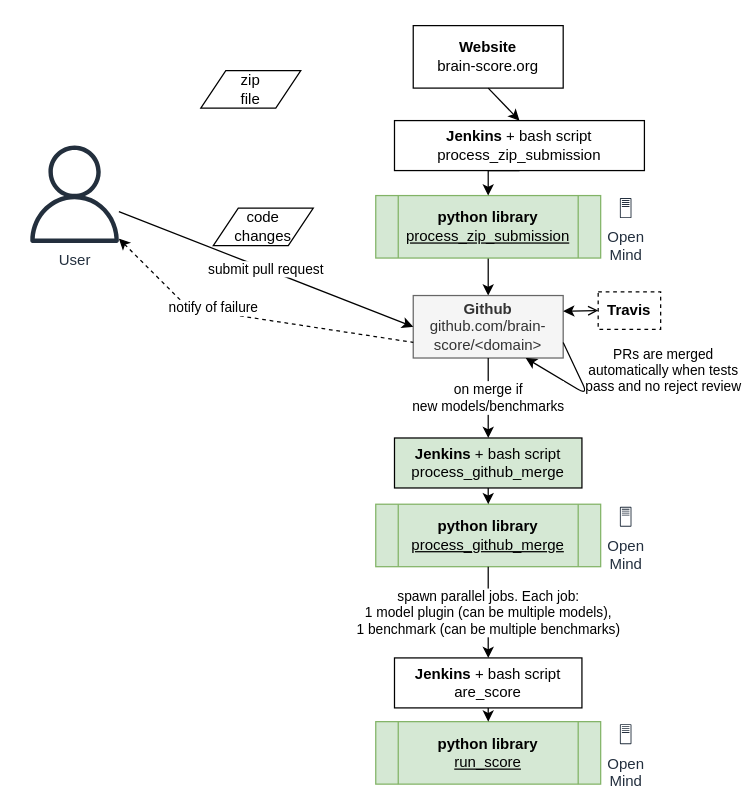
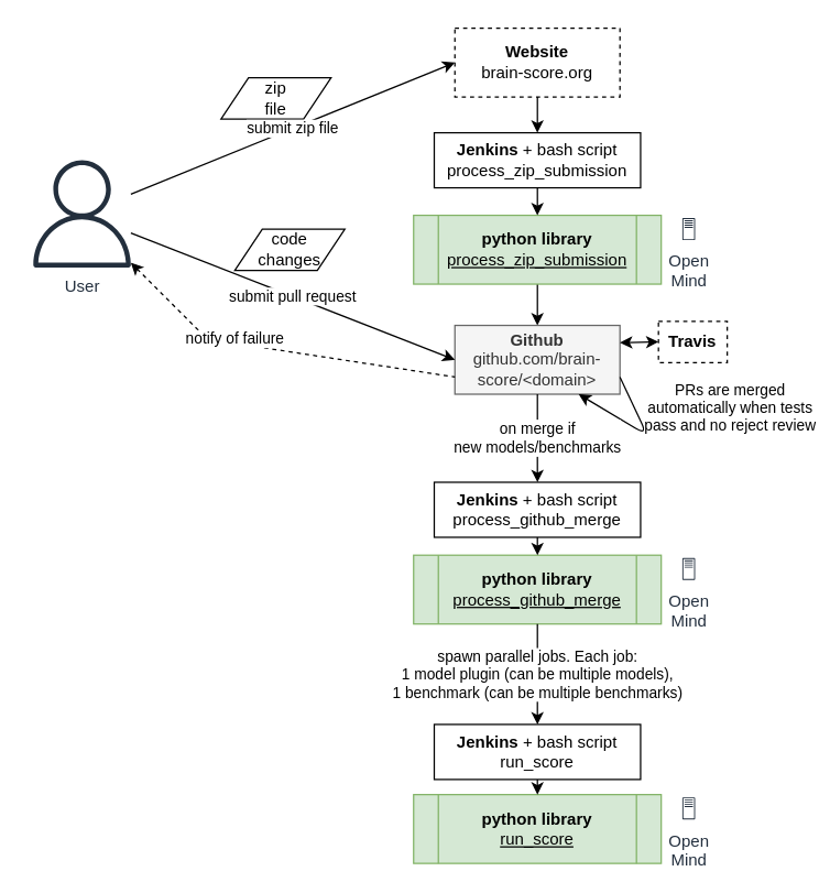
  <mxCell id="0" />
  <mxCell id="1" parent="0" />
  <mxCell id="2" value="User" style="sketch=0;outlineConnect=0;fontColor=#232F3E;gradientColor=none;fillColor=#232F3D;strokeColor=none;dashed=0;verticalLabelPosition=bottom;verticalAlign=top;align=center;html=1;fontSize=12;fontStyle=0;aspect=fixed;pointerEvents=1;shape=mxgraph.aws4.user;" vertex="1" parent="1"><mxGeometry x="20" y="116" width="78" height="78" as="geometry" /></mxCell>
  <mxCell id="3" value="zip&lt;br&gt;file" style="shape=parallelogram;perimeter=parallelogramPerimeter;whiteSpace=wrap;html=1;fixedSize=1;" vertex="1" parent="1"><mxGeometry x="160" y="56" width="80" height="30" as="geometry" /></mxCell>
  <mxCell id="4" value="" style="edgeStyle=orthogonalEdgeStyle;rounded=0;orthogonalLoop=1;jettySize=auto;html=1;startArrow=none;exitX=0.5;exitY=1;exitDx=0;exitDy=0;" edge="1" parent="1" source="8" target="7"><mxGeometry relative="1" as="geometry" /></mxCell>
- <mxCell id="5" value="&lt;b&gt;Website&lt;/b&gt;&lt;div&gt;brain-score.org&lt;/div&gt;" style="rounded=0;whiteSpace=wrap;html=1;" vertex="1" parent="1"><mxGeometry x="330" y="20" width="120" height="50" as="geometry" /></mxCell>
+ <mxCell id="5" value="&lt;b&gt;Website&lt;/b&gt;&lt;div&gt;brain-score.org&lt;/div&gt;" style="rounded=0;whiteSpace=wrap;html=1;dashed=1;" vertex="1" parent="1"><mxGeometry x="330" y="20" width="120" height="50" as="geometry" /></mxCell>
+ <mxCell id="6" value="submit zip file" style="endArrow=classic;html=1;rounded=0;entryX=0;entryY=0.5;entryDx=0;entryDy=0;" edge="1" parent="1" source="2" target="5"><mxGeometry width="50" height="50" relative="1" as="geometry"><mxPoint x="160" y="196" as="sourcePoint" /><mxPoint x="210" y="146" as="targetPoint" /></mxGeometry></mxCell>
  <mxCell id="7" value="&lt;b&gt;Github&lt;/b&gt;&lt;div&gt;github.com/brain-score/&amp;lt;domain&amp;gt;&lt;/div&gt;" style="rounded=0;whiteSpace=wrap;html=1;fillColor=#f5f5f5;fontColor=#333333;strokeColor=#666666;" vertex="1" parent="1"><mxGeometry x="330" y="236" width="120" height="50" as="geometry" /></mxCell>
  <mxCell id="8" value="&lt;div&gt;&lt;b&gt;python library&lt;/b&gt;&lt;/div&gt;&lt;div&gt;&lt;u&gt;process_zip_submission&lt;/u&gt;&lt;br&gt;&lt;/div&gt;" style="shape=process;whiteSpace=wrap;html=1;backgroundOutline=1;fillColor=#d5e8d4;strokeColor=#82b366;" vertex="1" parent="1"><mxGeometry x="300" y="156" width="180" height="50" as="geometry" /></mxCell>
- <mxCell id="9" value="&lt;div&gt;&lt;b&gt;Jenkins&lt;/b&gt; + bash script&lt;b&gt;&lt;br&gt;&lt;/b&gt;&lt;/div&gt;&lt;div&gt;process_zip_submission&lt;br&gt;&lt;/div&gt;" style="rounded=0;whiteSpace=wrap;html=1;" vertex="1" parent="1"><mxGeometry x="315" y="96" width="200" height="40" as="geometry" /></mxCell>
+ <mxCell id="9" value="&lt;div&gt;&lt;b&gt;Jenkins&lt;/b&gt; + bash script&lt;b&gt;&lt;br&gt;&lt;/b&gt;&lt;/div&gt;&lt;div&gt;process_zip_submission&lt;br&gt;&lt;/div&gt;" style="rounded=0;whiteSpace=wrap;html=1;" vertex="1" parent="1"><mxGeometry x="315" y="96" width="150" height="40" as="geometry" /></mxCell>
  <mxCell id="10" value="" style="endArrow=classic;html=1;rounded=0;exitX=0.5;exitY=1;exitDx=0;exitDy=0;entryX=0.5;entryY=0;entryDx=0;entryDy=0;" edge="1" parent="1" source="5" target="9"><mxGeometry width="50" height="50" relative="1" as="geometry"><mxPoint x="360" y="176" as="sourcePoint" /><mxPoint x="410" y="126" as="targetPoint" /></mxGeometry></mxCell>
  <mxCell id="11" value="" style="edgeStyle=orthogonalEdgeStyle;rounded=0;orthogonalLoop=1;jettySize=auto;html=1;startArrow=none;exitX=0.5;exitY=1;exitDx=0;exitDy=0;" edge="1" parent="1" source="9"><mxGeometry relative="1" as="geometry"><mxPoint x="400" y="216" as="sourcePoint" /><mxPoint x="390" y="156" as="targetPoint" /></mxGeometry></mxCell>
  <mxCell id="12" value="Open&lt;br&gt;Mind" style="sketch=0;outlineConnect=0;fontColor=#232F3E;gradientColor=none;strokeColor=#232F3E;fillColor=#ffffff;dashed=0;verticalLabelPosition=bottom;verticalAlign=top;align=center;html=1;fontSize=12;fontStyle=0;aspect=fixed;shape=mxgraph.aws4.resourceIcon;resIcon=mxgraph.aws4.traditional_server;" vertex="1" parent="1"><mxGeometry x="490" y="156" width="20" height="20" as="geometry" /></mxCell>
  <mxCell id="13" value="&lt;b&gt;Travis&lt;/b&gt;" style="rounded=0;whiteSpace=wrap;html=1;dashed=1;" vertex="1" parent="1"><mxGeometry x="478" y="233" width="50" height="30" as="geometry" /></mxCell>
- <mxCell id="14" value="" style="endArrow=open;startArrow=classic;html=1;rounded=0;entryX=0;entryY=0.5;entryDx=0;entryDy=0;exitX=1;exitY=0.25;exitDx=0;exitDy=0;" edge="1" parent="1" source="7" target="13"><mxGeometry width="50" height="50" relative="1" as="geometry"><mxPoint x="440" y="366" as="sourcePoint" /><mxPoint x="490" y="316" as="targetPoint" /></mxGeometry></mxCell>
+ <mxCell id="14" value="" style="endArrow=classic;startArrow=classic;html=1;rounded=0;entryX=0;entryY=0.5;entryDx=0;entryDy=0;exitX=1;exitY=0.25;exitDx=0;exitDy=0;" edge="1" parent="1" source="7" target="13"><mxGeometry width="50" height="50" relative="1" as="geometry"><mxPoint x="440" y="366" as="sourcePoint" /><mxPoint x="490" y="316" as="targetPoint" /></mxGeometry></mxCell>
  <mxCell id="15" value="PRs are merged &lt;br&gt;automatically when tests &lt;br&gt;pass and no reject review" style="endArrow=classic;html=1;rounded=1;exitX=1;exitY=0.75;exitDx=0;exitDy=0;entryX=0.75;entryY=1;entryDx=0;entryDy=0;" edge="1" parent="1" source="7" target="7"><mxGeometry x="-0.108" y="-63" width="50" height="50" relative="1" as="geometry"><mxPoint x="480" y="366" as="sourcePoint" /><mxPoint x="530" y="316" as="targetPoint" /><Array as="points"><mxPoint x="470" y="316" /></Array><mxPoint x="28" y="34" as="offset" /></mxGeometry></mxCell>
  <mxCell id="16" value="submit pull request" style="endArrow=classic;html=1;rounded=0;entryX=0;entryY=0.5;entryDx=0;entryDy=0;" edge="1" parent="1" source="2" target="7"><mxGeometry width="50" height="50" relative="1" as="geometry"><mxPoint x="104.455" y="150.609" as="sourcePoint" /><mxPoint x="340" y="55" as="targetPoint" /></mxGeometry></mxCell>
  <mxCell id="17" value="code &lt;br&gt;changes" style="shape=parallelogram;perimeter=parallelogramPerimeter;whiteSpace=wrap;html=1;fixedSize=1;" vertex="1" parent="1"><mxGeometry x="170" y="166" width="80" height="30" as="geometry" /></mxCell>
  <mxCell id="18" value="notify of failure" style="endArrow=none;dashed=1;html=1;rounded=0;startArrow=classic;startFill=1;entryX=0;entryY=0.75;entryDx=0;entryDy=0;" edge="1" parent="1" source="2" target="7"><mxGeometry x="-0.245" y="3" width="50" height="50" relative="1" as="geometry"><mxPoint x="130" y="346" as="sourcePoint" /><mxPoint x="180" y="296" as="targetPoint" /><Array as="points"><mxPoint x="150" y="246" /></Array><mxPoint as="offset" /></mxGeometry></mxCell>
  <mxCell id="19" value="&lt;div&gt;&lt;b&gt;python library&lt;/b&gt;&lt;/div&gt;&lt;div&gt;&lt;u&gt;process_github_merge&lt;/u&gt;&lt;br&gt;&lt;/div&gt;" style="shape=process;whiteSpace=wrap;html=1;backgroundOutline=1;fillColor=#d5e8d4;strokeColor=#82b366;" vertex="1" parent="1"><mxGeometry x="300" y="403" width="180" height="50" as="geometry" /></mxCell>
  <mxCell id="20" value="&lt;div&gt;&lt;b&gt;python library&lt;/b&gt;&lt;/div&gt;&lt;u&gt;run_score&lt;/u&gt;" style="shape=process;whiteSpace=wrap;html=1;backgroundOutline=1;fillColor=#d5e8d4;strokeColor=#82b366;" vertex="1" parent="1"><mxGeometry x="300" y="577" width="180" height="50" as="geometry" /></mxCell>
  <mxCell id="21" value="Open&lt;br&gt;Mind" style="sketch=0;outlineConnect=0;fontColor=#232F3E;gradientColor=none;strokeColor=#232F3E;fillColor=#ffffff;dashed=0;verticalLabelPosition=bottom;verticalAlign=top;align=center;html=1;fontSize=12;fontStyle=0;aspect=fixed;shape=mxgraph.aws4.resourceIcon;resIcon=mxgraph.aws4.traditional_server;" vertex="1" parent="1"><mxGeometry x="490" y="403" width="20" height="20" as="geometry" /></mxCell>
  <mxCell id="22" value="Open&lt;br&gt;Mind" style="sketch=0;outlineConnect=0;fontColor=#232F3E;gradientColor=none;strokeColor=#232F3E;fillColor=#ffffff;dashed=0;verticalLabelPosition=bottom;verticalAlign=top;align=center;html=1;fontSize=12;fontStyle=0;aspect=fixed;shape=mxgraph.aws4.resourceIcon;resIcon=mxgraph.aws4.traditional_server;" vertex="1" parent="1"><mxGeometry x="490" y="577" width="20" height="20" as="geometry" /></mxCell>
- <mxCell id="23" value="&lt;div&gt;&lt;b&gt;Jenkins&lt;/b&gt; + bash script&lt;b&gt;&lt;br&gt;&lt;/b&gt;&lt;/div&gt;&lt;div&gt;process_github_merge&lt;br&gt;&lt;/div&gt;" style="rounded=0;whiteSpace=wrap;html=1;fillColor=#d5e8d4;" vertex="1" parent="1"><mxGeometry x="315" y="350" width="150" height="40" as="geometry" /></mxCell>
+ <mxCell id="23" value="&lt;div&gt;&lt;b&gt;Jenkins&lt;/b&gt; + bash script&lt;b&gt;&lt;br&gt;&lt;/b&gt;&lt;/div&gt;&lt;div&gt;process_github_merge&lt;br&gt;&lt;/div&gt;" style="rounded=0;whiteSpace=wrap;html=1;" vertex="1" parent="1"><mxGeometry x="315" y="350" width="150" height="40" as="geometry" /></mxCell>
  <mxCell id="24" value="" style="edgeStyle=orthogonalEdgeStyle;rounded=0;orthogonalLoop=1;jettySize=auto;html=1;startArrow=none;entryX=0.5;entryY=0;entryDx=0;entryDy=0;exitX=0.5;exitY=1;exitDx=0;exitDy=0;" edge="1" parent="1" source="23" target="19"><mxGeometry relative="1" as="geometry"><mxPoint x="390" y="386" as="sourcePoint" /><mxPoint x="400" y="318" as="targetPoint" /></mxGeometry></mxCell>
  <mxCell id="25" value="on merge if &lt;br&gt;new models/benchmarks" style="edgeStyle=orthogonalEdgeStyle;rounded=0;orthogonalLoop=1;jettySize=auto;html=1;startArrow=none;exitX=0.5;exitY=1;exitDx=0;exitDy=0;entryX=0.5;entryY=0;entryDx=0;entryDy=0;" edge="1" parent="1" source="7" target="23"><mxGeometry relative="1" as="geometry"><mxPoint x="238" y="366" as="sourcePoint" /><mxPoint x="98" y="426" as="targetPoint" /></mxGeometry></mxCell>
- <mxCell id="26" value="&lt;div&gt;&lt;b&gt;Jenkins&lt;/b&gt; + bash script&lt;b&gt;&lt;br&gt;&lt;/b&gt;&lt;/div&gt;are_score" style="rounded=0;whiteSpace=wrap;html=1;" vertex="1" parent="1"><mxGeometry x="315" y="526" width="150" height="40" as="geometry" /></mxCell>
+ <mxCell id="26" value="&lt;div&gt;&lt;b&gt;Jenkins&lt;/b&gt; + bash script&lt;b&gt;&lt;br&gt;&lt;/b&gt;&lt;/div&gt;run_score" style="rounded=0;whiteSpace=wrap;html=1;" vertex="1" parent="1"><mxGeometry x="315" y="526" width="150" height="40" as="geometry" /></mxCell>
  <mxCell id="27" value="spawn parallel jobs. Each job:&lt;br&gt;1 model plugin (can be multiple models), &lt;br&gt;1 benchmark (can be multiple benchmarks)" style="edgeStyle=orthogonalEdgeStyle;rounded=0;orthogonalLoop=1;jettySize=auto;html=1;startArrow=none;exitX=0.5;exitY=1;exitDx=0;exitDy=0;entryX=0.5;entryY=0;entryDx=0;entryDy=0;" edge="1" parent="1" source="19" target="26"><mxGeometry relative="1" as="geometry"><mxPoint x="390" y="456" as="sourcePoint" /><mxPoint x="390" y="496" as="targetPoint" /></mxGeometry></mxCell>
  <mxCell id="28" value="" style="edgeStyle=orthogonalEdgeStyle;rounded=0;orthogonalLoop=1;jettySize=auto;html=1;startArrow=none;exitX=0.5;exitY=1;exitDx=0;exitDy=0;" edge="1" parent="1" source="26"><mxGeometry relative="1" as="geometry"><mxPoint x="400" y="424" as="sourcePoint" /><mxPoint x="390" y="577" as="targetPoint" /></mxGeometry></mxCell>
